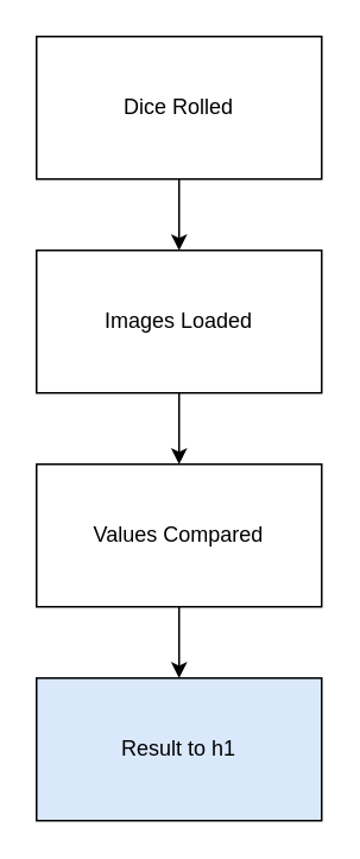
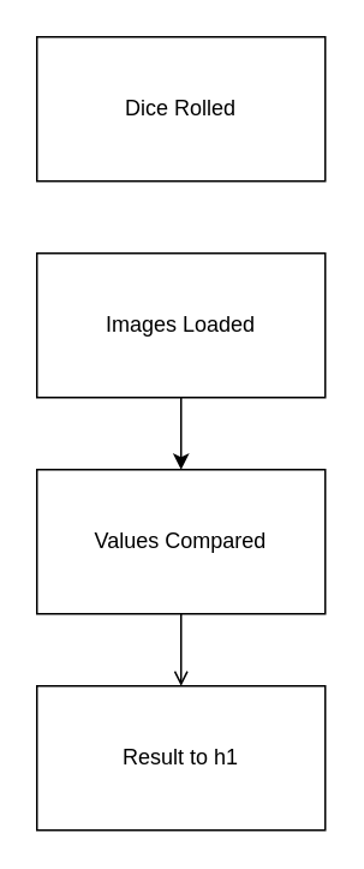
  <mxCell id="0" />
  <mxCell id="1" parent="0" />
- <mxCell id="2" value="" style="edgeStyle=orthogonalEdgeStyle;rounded=0;orthogonalLoop=1;jettySize=auto;html=1;" edge="1" parent="1" source="3" target="5"><mxGeometry relative="1" as="geometry" /></mxCell>
  <mxCell id="3" value="Dice Rolled" style="rounded=0;whiteSpace=wrap;html=1;" vertex="1" parent="1"><mxGeometry x="20" y="20" width="160" height="80" as="geometry" /></mxCell>
  <mxCell id="4" value="" style="edgeStyle=orthogonalEdgeStyle;rounded=0;orthogonalLoop=1;jettySize=auto;html=1;" edge="1" parent="1" source="5" target="7"><mxGeometry relative="1" as="geometry" /></mxCell>
  <mxCell id="5" value="Images Loaded" style="rounded=0;whiteSpace=wrap;html=1;" vertex="1" parent="1"><mxGeometry x="20" y="140" width="160" height="80" as="geometry" /></mxCell>
- <mxCell id="6" value="" style="edgeStyle=orthogonalEdgeStyle;rounded=0;orthogonalLoop=1;jettySize=auto;html=1;" edge="1" parent="1" source="7" target="8"><mxGeometry relative="1" as="geometry" /></mxCell>
+ <mxCell id="6" value="" style="edgeStyle=orthogonalEdgeStyle;rounded=0;orthogonalLoop=1;jettySize=auto;html=1;endArrow=open;" edge="1" parent="1" source="7" target="8"><mxGeometry relative="1" as="geometry" /></mxCell>
  <mxCell id="7" value="Values Compared" style="rounded=0;whiteSpace=wrap;html=1;" vertex="1" parent="1"><mxGeometry x="20" y="260" width="160" height="80" as="geometry" /></mxCell>
- <mxCell id="8" value="Result to h1" style="rounded=0;whiteSpace=wrap;html=1;fillColor=#dae8fc;" vertex="1" parent="1"><mxGeometry x="20" y="380" width="160" height="80" as="geometry" /></mxCell>
+ <mxCell id="8" value="Result to h1" style="rounded=0;whiteSpace=wrap;html=1;" vertex="1" parent="1"><mxGeometry x="20" y="380" width="160" height="80" as="geometry" /></mxCell>
